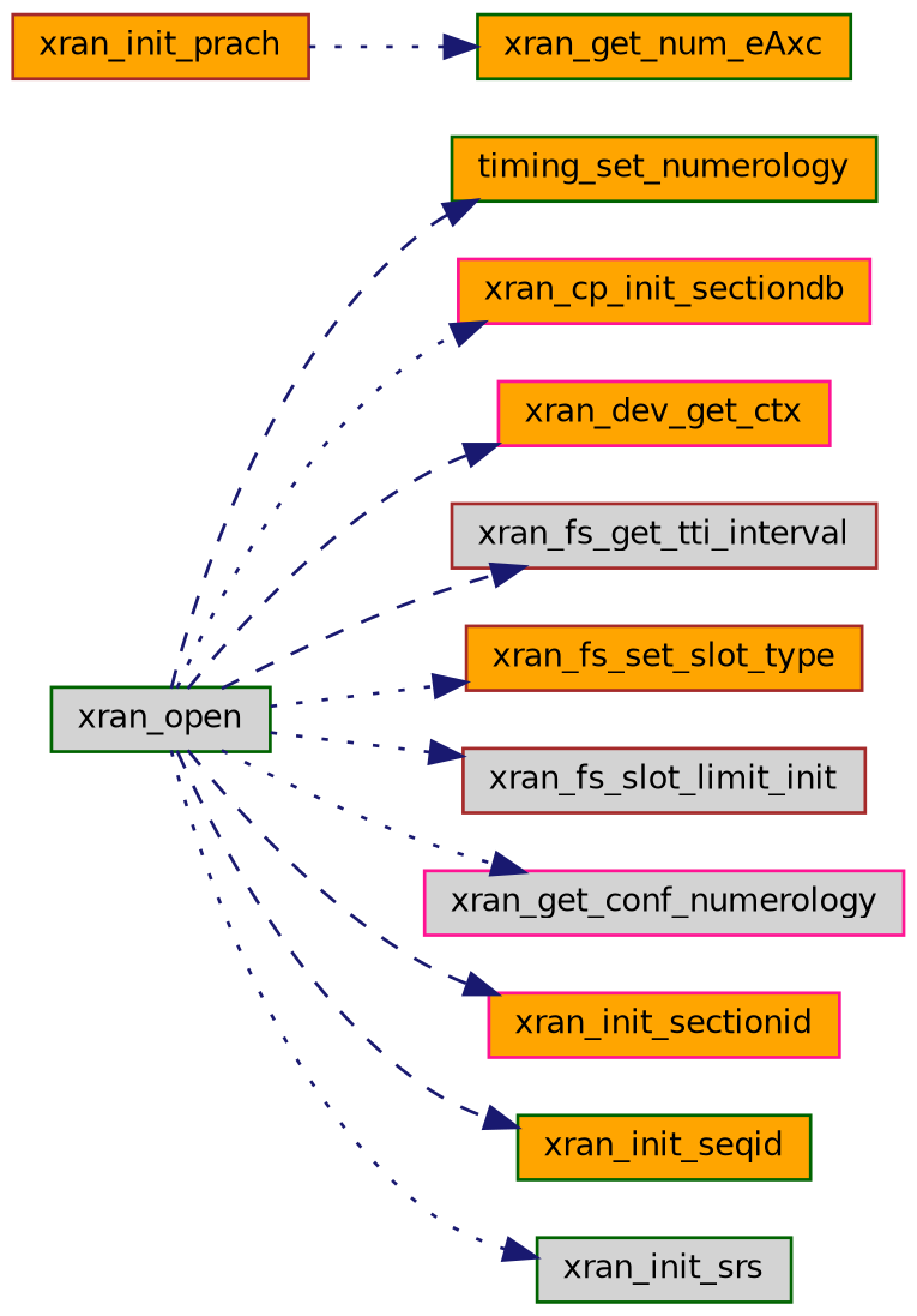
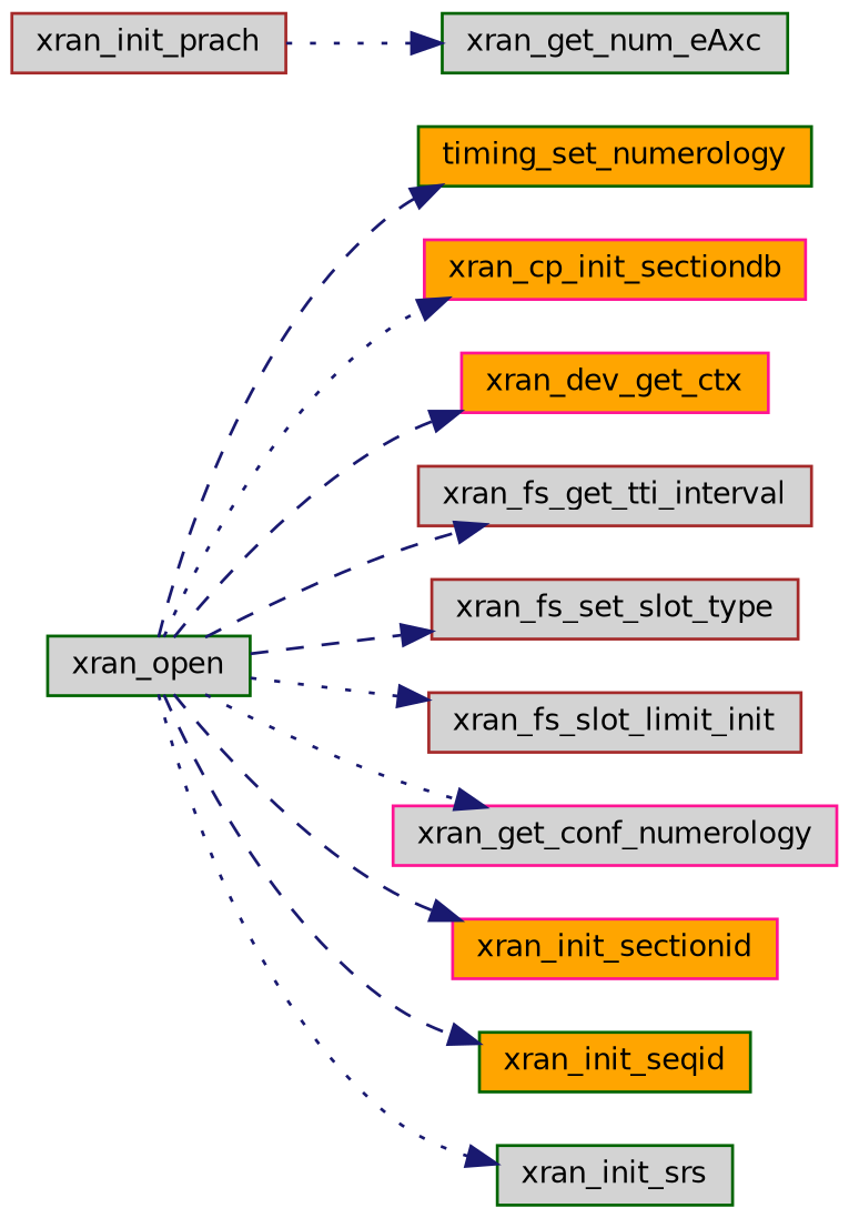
  digraph {
    rankdir=LR
    node [color=darkgreen fillcolor=orange fontname=Helvetica fontsize=10 shape=record style=filled]
    edge [color=midnightblue fontname=Helvetica fontsize=10 labelfontname=Helvetica labelfontsize=10 style=dotted]
    n1 [fillcolor=lightgrey fontcolor=black height=0.2 label=xran_open width=0.4]
    n2 [height=0.2 label=timing_set_numerology width=0.4]
    n3 [color=deeppink height=0.2 label=xran_cp_init_sectiondb width=0.4]
    n4 [color=deeppink height=0.2 label=xran_dev_get_ctx width=0.4]
    n5 [color=brown fillcolor=lightgrey height=0.2 label=xran_fs_get_tti_interval width=0.4]
-   n6 [color=brown height=0.2 label=xran_fs_set_slot_type width=0.4]
+   n6 [color=brown fillcolor=lightgrey height=0.2 label=xran_fs_set_slot_type width=0.4]
    n7 [color=brown fillcolor=lightgrey height=0.2 label=xran_fs_slot_limit_init width=0.4]
    n8 [color=deeppink fillcolor=lightgrey height=0.2 label=xran_get_conf_numerology width=0.4]
    n9 [color=deeppink height=0.2 label=xran_init_sectionid width=0.4]
    n10 [height=0.2 label=xran_init_seqid width=0.4]
    n11 [fillcolor=lightgrey height=0.2 label=xran_init_srs width=0.4]
-   n12 [color=brown height=0.2 label=xran_init_prach width=0.4]
-   n13 [height=0.2 label=xran_get_num_eAxc width=0.4]
+   n12 [color=brown fillcolor=lightgrey height=0.2 label=xran_init_prach width=0.4]
+   n13 [fillcolor=lightgrey height=0.2 label=xran_get_num_eAxc width=0.4]
    n1 -> n2 [style=dashed]
    n1 -> n3
    n1 -> n4 [style=dashed]
    n1 -> n5 [style=dashed]
-   n1 -> n6
+   n1 -> n6 [style=dashed]
    n1 -> n7
    n1 -> n8
    n1 -> n9 [style=dashed]
    n1 -> n10 [style=dashed]
    n1 -> n11
    n12 -> n13
  }
